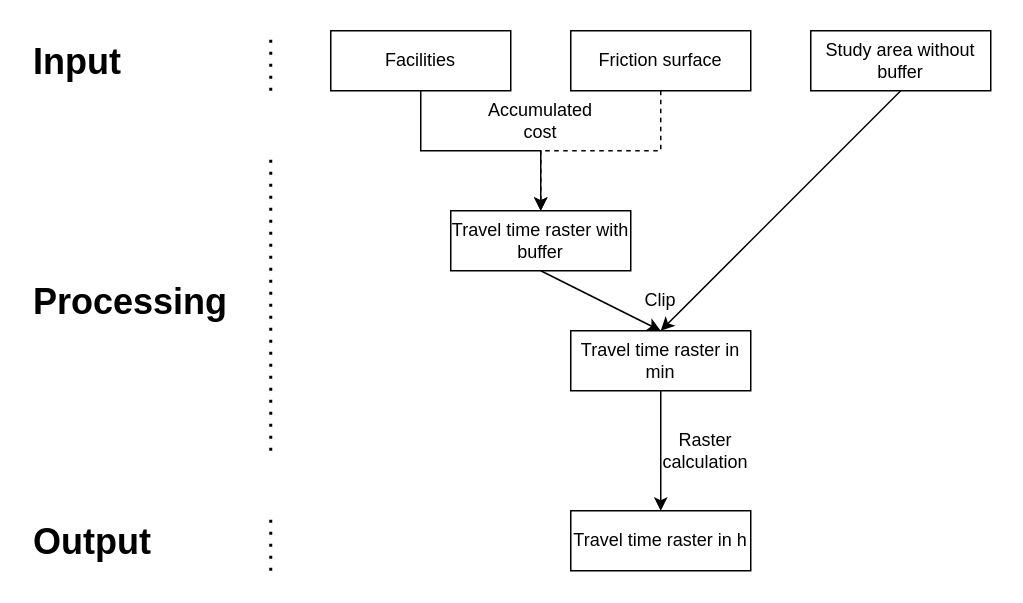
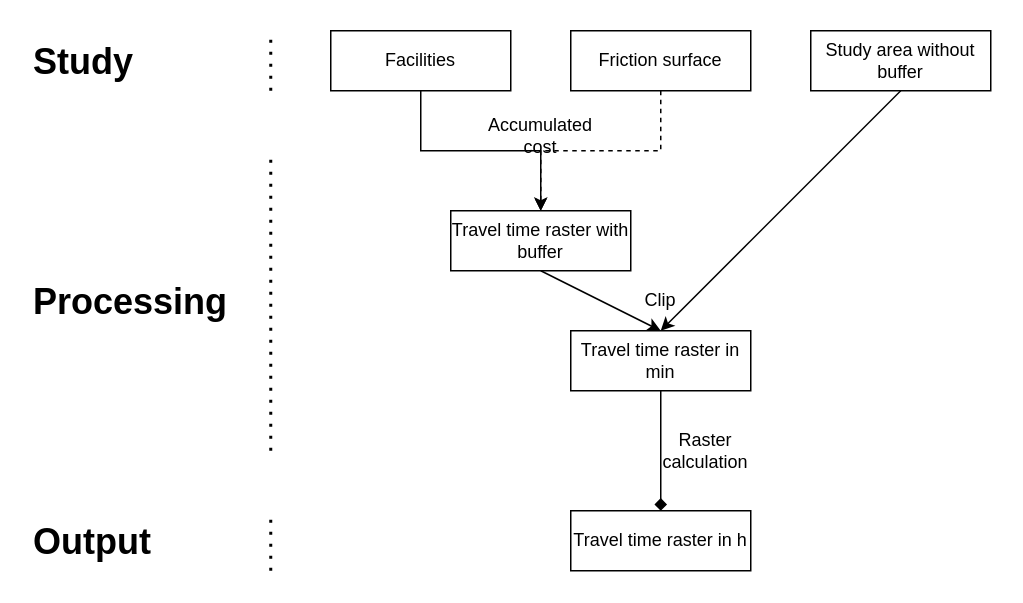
  <mxCell id="0" />
  <mxCell id="1" parent="0" />
- <mxCell id="2" style="edgeStyle=orthogonalEdgeStyle;rounded=0;orthogonalLoop=1;jettySize=auto;html=1;" parent="1" source="3" target="12" edge="1"><mxGeometry relative="1" as="geometry" /></mxCell>
+ <mxCell id="2" style="edgeStyle=orthogonalEdgeStyle;rounded=0;orthogonalLoop=1;jettySize=auto;html=1;endArrow=open;" parent="1" source="3" target="12" edge="1"><mxGeometry relative="1" as="geometry" /></mxCell>
  <mxCell id="3" value="Facilities" style="rounded=0;whiteSpace=wrap;html=1;" parent="1" vertex="1"><mxGeometry x="220" y="20" width="120" height="40" as="geometry" /></mxCell>
- <mxCell id="4" value="&lt;h1 style=&quot;margin-top: 0px;&quot;&gt;Input&lt;/h1&gt;" style="text;html=1;whiteSpace=wrap;overflow=hidden;rounded=0;" parent="1" vertex="1"><mxGeometry x="20" y="20" width="70" height="40" as="geometry" /></mxCell>
+ <mxCell id="4" value="&lt;h1 style=&quot;margin-top: 0px;&quot;&gt;Study&lt;/h1&gt;" style="text;html=1;whiteSpace=wrap;overflow=hidden;rounded=0;" parent="1" vertex="1"><mxGeometry x="20" y="20" width="70" height="40" as="geometry" /></mxCell>
  <mxCell id="5" value="&lt;h1 style=&quot;margin-top: 0px;&quot;&gt;Output&lt;/h1&gt;" style="text;html=1;whiteSpace=wrap;overflow=hidden;rounded=0;" parent="1" vertex="1"><mxGeometry x="20" y="340" width="100" height="40" as="geometry" /></mxCell>
  <mxCell id="6" value="&lt;h1 style=&quot;margin-top: 0px;&quot;&gt;Processing&lt;/h1&gt;" style="text;html=1;whiteSpace=wrap;overflow=hidden;rounded=0;" parent="1" vertex="1"><mxGeometry x="20" y="180" width="140" height="40" as="geometry" /></mxCell>
  <mxCell id="7" value="" style="endArrow=none;dashed=1;html=1;dashPattern=1 3;strokeWidth=2;rounded=0;" parent="1" edge="1"><mxGeometry width="50" height="50" relative="1" as="geometry"><mxPoint x="180" y="60" as="sourcePoint" /><mxPoint x="180" y="20" as="targetPoint" /></mxGeometry></mxCell>
  <mxCell id="8" value="" style="endArrow=none;dashed=1;html=1;dashPattern=1 3;strokeWidth=2;rounded=0;" parent="1" edge="1"><mxGeometry width="50" height="50" relative="1" as="geometry"><mxPoint x="180" y="300" as="sourcePoint" /><mxPoint x="180" y="100" as="targetPoint" /></mxGeometry></mxCell>
  <mxCell id="9" value="" style="endArrow=none;dashed=1;html=1;dashPattern=1 3;strokeWidth=2;rounded=0;" parent="1" edge="1"><mxGeometry width="50" height="50" relative="1" as="geometry"><mxPoint x="180" y="380" as="sourcePoint" /><mxPoint x="180" y="340" as="targetPoint" /></mxGeometry></mxCell>
  <mxCell id="10" style="edgeStyle=orthogonalEdgeStyle;rounded=0;orthogonalLoop=1;jettySize=auto;html=1;dashed=1;" parent="1" source="11" target="12" edge="1"><mxGeometry relative="1" as="geometry" /></mxCell>
  <mxCell id="11" value="Friction surface" style="rounded=0;whiteSpace=wrap;html=1;" parent="1" vertex="1"><mxGeometry x="380" y="20" width="120" height="40" as="geometry" /></mxCell>
  <mxCell id="12" value="Travel time raster with buffer" style="rounded=0;whiteSpace=wrap;html=1;" parent="1" vertex="1"><mxGeometry x="300" y="140" width="120" height="40" as="geometry" /></mxCell>
- <mxCell id="13" value="Accumulated cost" style="text;html=1;align=center;verticalAlign=middle;whiteSpace=wrap;rounded=0;" parent="1" vertex="1"><mxGeometry x="330" y="60" width="60" height="40" as="geometry" /></mxCell>
+ <mxCell id="13" value="Accumulated cost" style="text;html=1;align=center;verticalAlign=middle;whiteSpace=wrap;rounded=0;" parent="1" vertex="1"><mxGeometry x="330" y="70" width="60" height="40" as="geometry" /></mxCell>
  <mxCell id="14" value="Travel time raster in min" style="rounded=0;whiteSpace=wrap;html=1;" parent="1" vertex="1"><mxGeometry x="380" y="220" width="120" height="40" as="geometry" /></mxCell>
  <mxCell id="15" value="Clip" style="text;html=1;align=center;verticalAlign=middle;whiteSpace=wrap;rounded=0;" parent="1" vertex="1"><mxGeometry x="410" y="180" width="60" height="40" as="geometry" /></mxCell>
  <mxCell id="16" value="Study area without buffer" style="rounded=0;whiteSpace=wrap;html=1;" parent="1" vertex="1"><mxGeometry x="540" y="20" width="120" height="40" as="geometry" /></mxCell>
  <mxCell id="17" value="" style="endArrow=classic;html=1;rounded=0;entryX=0.5;entryY=0;entryDx=0;entryDy=0;exitX=0.5;exitY=1;exitDx=0;exitDy=0;" parent="1" source="16" target="14" edge="1"><mxGeometry width="50" height="50" relative="1" as="geometry"><mxPoint x="320" y="360" as="sourcePoint" /><mxPoint x="370" y="310" as="targetPoint" /></mxGeometry></mxCell>
  <mxCell id="18" value="" style="endArrow=classic;html=1;rounded=0;entryX=0.5;entryY=0;entryDx=0;entryDy=0;exitX=0.5;exitY=1;exitDx=0;exitDy=0;" parent="1" source="12" target="14" edge="1"><mxGeometry width="50" height="50" relative="1" as="geometry"><mxPoint x="610" y="70" as="sourcePoint" /><mxPoint x="450" y="350" as="targetPoint" /></mxGeometry></mxCell>
- <mxCell id="19" value="" style="endArrow=classic;html=1;rounded=0;exitX=0.5;exitY=1;exitDx=0;exitDy=0;entryX=0.5;entryY=0;entryDx=0;entryDy=0;" edge="1" parent="1" source="14" target="20"><mxGeometry width="50" height="50" relative="1" as="geometry"><mxPoint x="320" y="360" as="sourcePoint" /><mxPoint x="370" y="310" as="targetPoint" /></mxGeometry></mxCell>
+ <mxCell id="19" value="" style="endArrow=diamond;html=1;rounded=0;exitX=0.5;exitY=1;exitDx=0;exitDy=0;entryX=0.5;entryY=0;entryDx=0;entryDy=0;" edge="1" parent="1" source="14" target="20"><mxGeometry width="50" height="50" relative="1" as="geometry"><mxPoint x="320" y="360" as="sourcePoint" /><mxPoint x="370" y="310" as="targetPoint" /></mxGeometry></mxCell>
  <mxCell id="20" value="Travel time raster in h" style="rounded=0;whiteSpace=wrap;html=1;" vertex="1" parent="1"><mxGeometry x="380" y="340" width="120" height="40" as="geometry" /></mxCell>
  <mxCell id="21" value="Raster calculation" style="text;html=1;align=center;verticalAlign=middle;whiteSpace=wrap;rounded=0;" vertex="1" parent="1"><mxGeometry x="440" y="280" width="60" height="40" as="geometry" /></mxCell>
